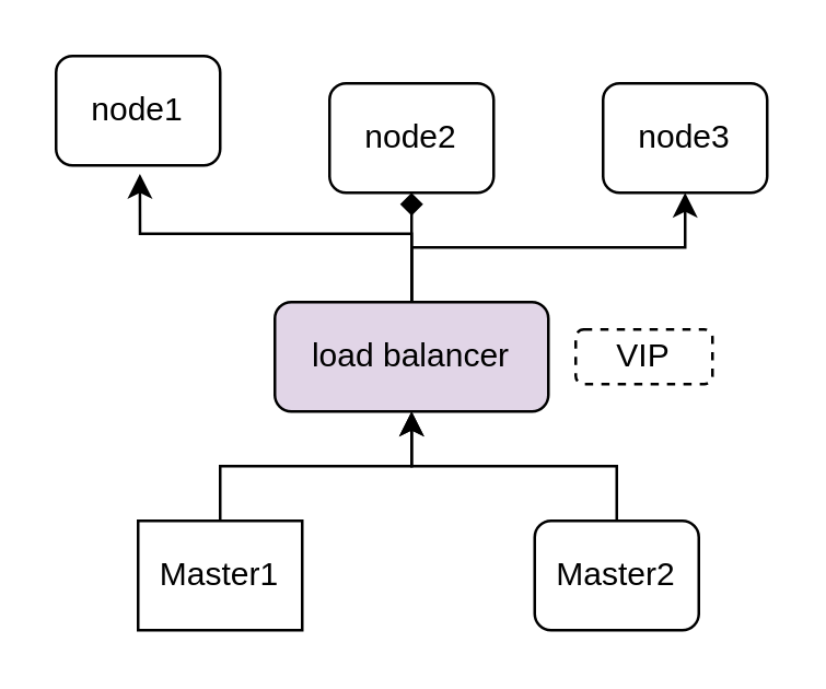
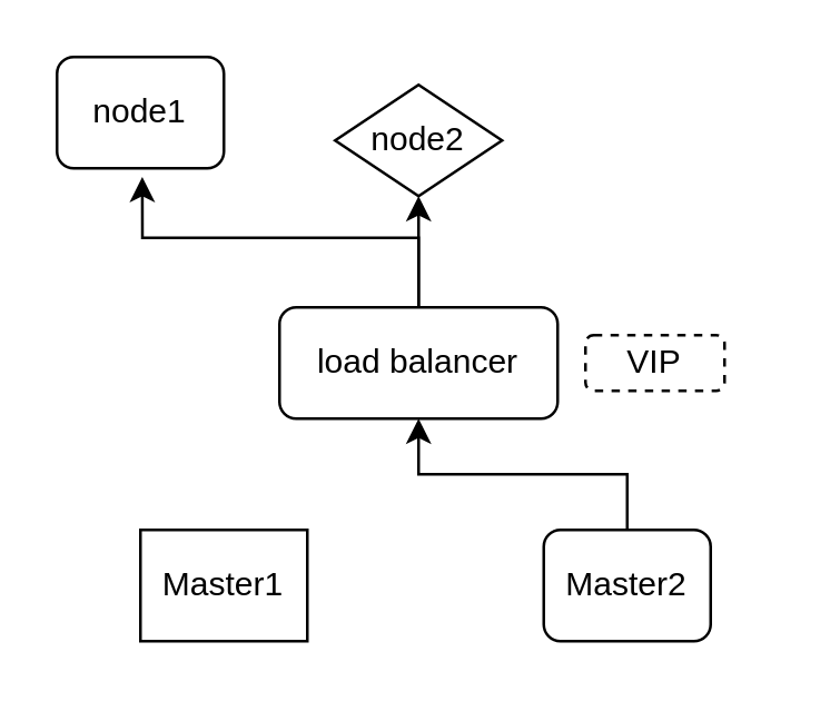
  <mxCell id="0" />
  <mxCell id="1" parent="0" />
  <mxCell id="2" value="node1" style="rounded=1;whiteSpace=wrap;html=1;" vertex="1" parent="1"><mxGeometry x="20" y="20" width="60" height="40" as="geometry" /></mxCell>
- <mxCell id="3" value="node2" style="rounded=1;whiteSpace=wrap;html=1;" vertex="1" parent="1"><mxGeometry x="120" y="30" width="60" height="40" as="geometry" /></mxCell>
- <mxCell id="4" value="node3" style="rounded=1;whiteSpace=wrap;html=1;" vertex="1" parent="1"><mxGeometry x="220" y="30" width="60" height="40" as="geometry" /></mxCell>
- <mxCell id="5" style="rounded=0;orthogonalLoop=1;jettySize=auto;html=1;entryX=0.5;entryY=1;entryDx=0;entryDy=0;edgeStyle=orthogonalEdgeStyle;" edge="1" parent="1" source="6" target="11"><mxGeometry relative="1" as="geometry" /></mxCell>
+ <mxCell id="3" value="node2" style="rhombus;whiteSpace=wrap;html=1;" vertex="1" parent="1"><mxGeometry x="120" y="30" width="60" height="40" as="geometry" /></mxCell>
  <mxCell id="6" value="Master1" style="whiteSpace=wrap;html=1;rounded=0;" vertex="1" parent="1"><mxGeometry x="50" y="190" width="60" height="40" as="geometry" /></mxCell>
  <mxCell id="7" style="rounded=0;orthogonalLoop=1;jettySize=auto;html=1;exitX=0.5;exitY=0;exitDx=0;exitDy=0;entryX=0.5;entryY=1;entryDx=0;entryDy=0;edgeStyle=orthogonalEdgeStyle;" edge="1" parent="1" source="8" target="11"><mxGeometry relative="1" as="geometry" /></mxCell>
  <mxCell id="8" value="Master2" style="rounded=1;whiteSpace=wrap;html=1;" vertex="1" parent="1"><mxGeometry x="195" y="190" width="60" height="40" as="geometry" /></mxCell>
- <mxCell id="9" style="edgeStyle=orthogonalEdgeStyle;rounded=0;orthogonalLoop=1;jettySize=auto;html=1;entryX=0.5;entryY=1;entryDx=0;entryDy=0;endArrow=diamond;" edge="1" parent="1" source="11" target="3"><mxGeometry relative="1" as="geometry" /></mxCell>
- <mxCell id="10" style="edgeStyle=orthogonalEdgeStyle;rounded=0;orthogonalLoop=1;jettySize=auto;html=1;entryX=0.5;entryY=1;entryDx=0;entryDy=0;exitX=0.5;exitY=0;exitDx=0;exitDy=0;" edge="1" parent="1" source="11" target="4"><mxGeometry relative="1" as="geometry" /></mxCell>
- <mxCell id="11" value="load balancer" style="rounded=1;whiteSpace=wrap;html=1;fillColor=#e1d5e7;" vertex="1" parent="1"><mxGeometry x="100" y="110" width="100" height="40" as="geometry" /></mxCell>
+ <mxCell id="9" style="edgeStyle=orthogonalEdgeStyle;rounded=0;orthogonalLoop=1;jettySize=auto;html=1;entryX=0.5;entryY=1;entryDx=0;entryDy=0;" edge="1" parent="1" source="11" target="3"><mxGeometry relative="1" as="geometry" /></mxCell>
+ <mxCell id="11" value="load balancer" style="rounded=1;whiteSpace=wrap;html=1;" vertex="1" parent="1"><mxGeometry x="100" y="110" width="100" height="40" as="geometry" /></mxCell>
  <mxCell id="12" value="VIP" style="rounded=1;whiteSpace=wrap;html=1;dashed=1;" vertex="1" parent="1"><mxGeometry x="210" y="120" width="50" height="20" as="geometry" /></mxCell>
  <mxCell id="13" style="edgeStyle=orthogonalEdgeStyle;rounded=0;orthogonalLoop=1;jettySize=auto;html=1;exitX=0.5;exitY=0;exitDx=0;exitDy=0;entryX=0.511;entryY=1.077;entryDx=0;entryDy=0;entryPerimeter=0;" edge="1" parent="1" source="11" target="2"><mxGeometry relative="1" as="geometry" /></mxCell>
